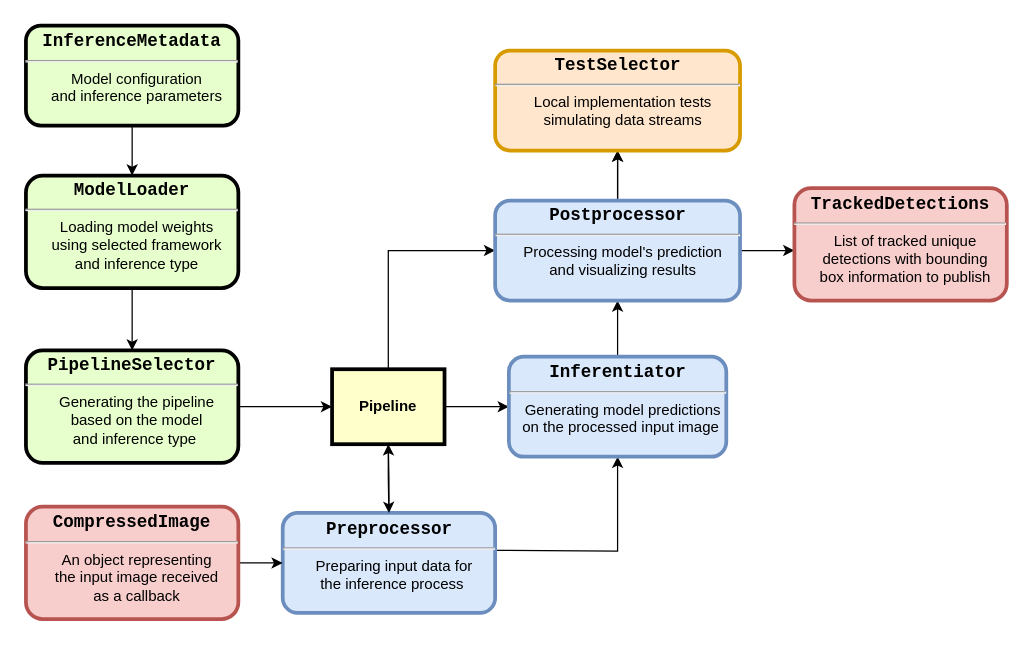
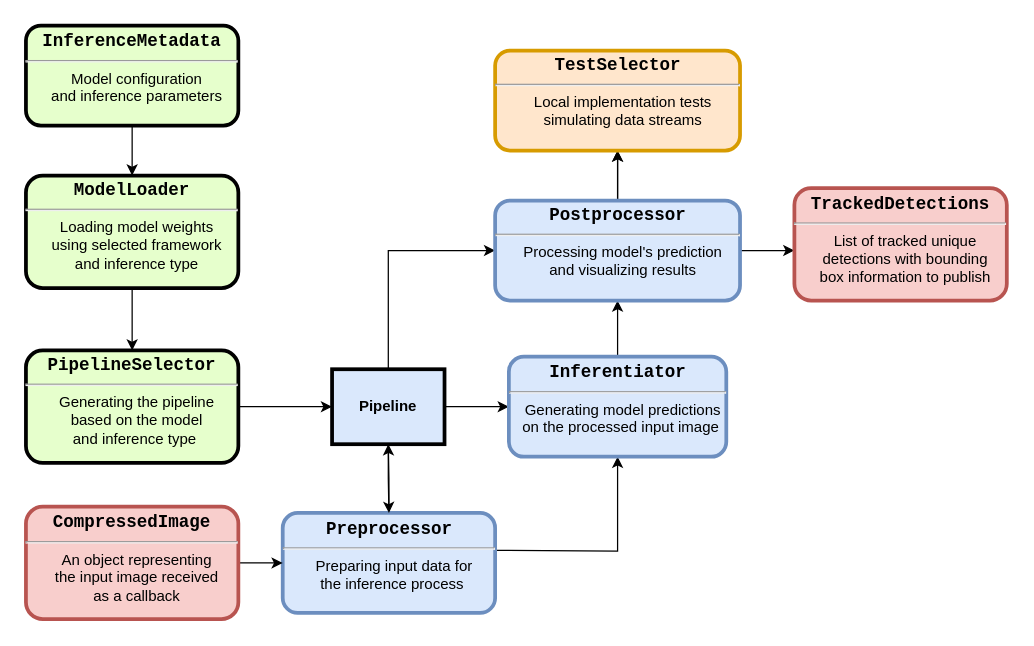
  <mxCell id="0" />
  <mxCell id="1" parent="0" />
  <mxCell id="2" value="" style="edgeStyle=orthogonalEdgeStyle;rounded=0;orthogonalLoop=1;jettySize=auto;html=1;fontFamily=Courier New;" edge="1" parent="1" source="3" target="5"><mxGeometry relative="1" as="geometry" /></mxCell>
  <mxCell id="3" value="&lt;p style=&quot;margin: 4px 0px 0px; text-align: center;&quot;&gt;&lt;font style=&quot;font-size: 14px;&quot;&gt;&lt;span style=&quot;font-family: &amp;quot;Courier New&amp;quot;;&quot;&gt;InferenceMetadata&lt;/span&gt;&lt;span style=&quot;text-decoration-line: underline;&quot;&gt;&lt;br&gt;&lt;/span&gt;&lt;/font&gt;&lt;/p&gt;&lt;hr&gt;&lt;p style=&quot;margin: 0px; margin-left: 8px;&quot;&gt;&lt;span style=&quot;font-weight: normal;&quot;&gt;Model configuration&lt;/span&gt;&lt;/p&gt;&lt;p style=&quot;margin: 0px; margin-left: 8px;&quot;&gt;&lt;span style=&quot;font-weight: normal;&quot;&gt;and inference parameters&lt;/span&gt;&lt;/p&gt;" style="verticalAlign=middle;align=center;overflow=fill;fontSize=12;fontFamily=Helvetica;html=1;rounded=1;fontStyle=1;strokeWidth=3;fillColor=#E6FFCC" vertex="1" parent="1"><mxGeometry x="20" y="20" width="170" height="80" as="geometry" /></mxCell>
  <mxCell id="4" value="" style="edgeStyle=orthogonalEdgeStyle;rounded=0;orthogonalLoop=1;jettySize=auto;html=1;fontFamily=Helvetica;fontSize=14;" edge="1" parent="1" source="5" target="7"><mxGeometry relative="1" as="geometry" /></mxCell>
  <mxCell id="5" value="&lt;p style=&quot;margin: 4px 0px 0px; text-align: center;&quot;&gt;&lt;span style=&quot;font-family: &amp;quot;Courier New&amp;quot;;&quot;&gt;&lt;font style=&quot;font-size: 14px;&quot;&gt;ModelLoader&lt;/font&gt;&lt;/span&gt;&lt;strong style=&quot;text-decoration-line: underline;&quot;&gt;&lt;br&gt;&lt;/strong&gt;&lt;/p&gt;&lt;hr&gt;&lt;p style=&quot;margin: 0px; margin-left: 8px;&quot;&gt;&lt;span style=&quot;font-weight: normal;&quot;&gt;Loading model weights&lt;/span&gt;&lt;/p&gt;&lt;p style=&quot;margin: 0px; margin-left: 8px;&quot;&gt;&lt;span style=&quot;font-weight: normal;&quot;&gt;using selected framework&lt;/span&gt;&lt;/p&gt;&lt;p style=&quot;margin: 0px; margin-left: 8px;&quot;&gt;&lt;span style=&quot;font-weight: normal;&quot;&gt;and inference type&lt;/span&gt;&lt;/p&gt;" style="verticalAlign=middle;align=center;overflow=fill;fontSize=12;fontFamily=Helvetica;html=1;rounded=1;fontStyle=1;strokeWidth=3;fillColor=#E6FFCC" vertex="1" parent="1"><mxGeometry x="20" y="140" width="170" height="90" as="geometry" /></mxCell>
  <mxCell id="6" value="" style="edgeStyle=orthogonalEdgeStyle;rounded=0;orthogonalLoop=1;jettySize=auto;html=1;fontFamily=Helvetica;fontSize=14;" edge="1" parent="1" source="7" target="14"><mxGeometry relative="1" as="geometry" /></mxCell>
  <mxCell id="7" value="&lt;p style=&quot;margin: 4px 0px 0px; text-align: center;&quot;&gt;&lt;span style=&quot;font-family: &amp;quot;Courier New&amp;quot;;&quot;&gt;&lt;font style=&quot;font-size: 14px;&quot;&gt;PipelineSelector&lt;/font&gt;&lt;/span&gt;&lt;strong style=&quot;text-decoration-line: underline;&quot;&gt;&lt;br&gt;&lt;/strong&gt;&lt;/p&gt;&lt;hr&gt;&lt;p style=&quot;margin: 0px; margin-left: 8px;&quot;&gt;&lt;span style=&quot;font-weight: 400;&quot;&gt;Generating the pipeline&lt;/span&gt;&lt;/p&gt;&lt;p style=&quot;margin: 0px; margin-left: 8px;&quot;&gt;&lt;span style=&quot;font-weight: 400;&quot;&gt;based on the model&lt;/span&gt;&lt;/p&gt;&lt;p style=&quot;margin: 0px; margin-left: 8px;&quot;&gt;&lt;span style=&quot;font-weight: 400;&quot;&gt;and inference type&amp;nbsp;&lt;/span&gt;&lt;/p&gt;" style="verticalAlign=middle;align=center;overflow=fill;fontSize=12;fontFamily=Helvetica;html=1;rounded=1;fontStyle=1;strokeWidth=3;fillColor=#E6FFCC" vertex="1" parent="1"><mxGeometry x="20" y="280" width="170" height="90" as="geometry" /></mxCell>
  <mxCell id="8" style="edgeStyle=orthogonalEdgeStyle;rounded=0;orthogonalLoop=1;jettySize=auto;html=1;entryX=0.5;entryY=1;entryDx=0;entryDy=0;fontFamily=Helvetica;fontSize=14;" edge="1" parent="1" target="16"><mxGeometry relative="1" as="geometry"><mxPoint x="395" y="440" as="sourcePoint" /></mxGeometry></mxCell>
  <mxCell id="9" value="" style="edgeStyle=orthogonalEdgeStyle;rounded=0;orthogonalLoop=1;jettySize=auto;html=1;fontFamily=Courier New;fontSize=14;" edge="1" parent="1" source="10" target="14"><mxGeometry relative="1" as="geometry" /></mxCell>
  <mxCell id="10" value="&lt;p style=&quot;margin: 4px 0px 0px; text-align: center;&quot;&gt;&lt;strong style=&quot;font-size: 14px;&quot;&gt;&lt;font style=&quot;&quot; face=&quot;Courier New&quot;&gt;Preprocessor&lt;/font&gt;&lt;/strong&gt;&lt;/p&gt;&lt;hr&gt;&lt;p style=&quot;margin: 0px; margin-left: 8px;&quot;&gt;&lt;span style=&quot;font-weight: 400; background-color: initial;&quot;&gt;Preparing input data for&lt;/span&gt;&lt;/p&gt;&lt;p style=&quot;margin: 0px; margin-left: 8px;&quot;&gt;&lt;span style=&quot;background-color: initial; font-weight: 400;&quot;&gt;the inference process&amp;nbsp;&lt;/span&gt;&lt;/p&gt;" style="verticalAlign=middle;align=center;overflow=fill;fontSize=12;fontFamily=Helvetica;html=1;rounded=1;fontStyle=1;strokeWidth=3;fillColor=#dae8fc;strokeColor=#6c8ebf;" vertex="1" parent="1"><mxGeometry x="225.5" y="410" width="170" height="80" as="geometry" /></mxCell>
  <mxCell id="11" value="" style="edgeStyle=orthogonalEdgeStyle;rounded=0;orthogonalLoop=1;jettySize=auto;html=1;fontFamily=Helvetica;fontSize=14;entryX=0.5;entryY=0;entryDx=0;entryDy=0;" edge="1" parent="1" source="14" target="10"><mxGeometry relative="1" as="geometry"><mxPoint x="310" y="400" as="targetPoint" /></mxGeometry></mxCell>
  <mxCell id="12" value="" style="edgeStyle=orthogonalEdgeStyle;rounded=0;orthogonalLoop=1;jettySize=auto;html=1;fontFamily=Helvetica;fontSize=14;" edge="1" parent="1" source="14" target="16"><mxGeometry relative="1" as="geometry" /></mxCell>
  <mxCell id="13" value="" style="edgeStyle=orthogonalEdgeStyle;rounded=0;orthogonalLoop=1;jettySize=auto;html=1;fontFamily=Helvetica;fontSize=14;entryX=0;entryY=0.5;entryDx=0;entryDy=0;" edge="1" parent="1" source="14" target="20"><mxGeometry relative="1" as="geometry"><Array as="points"><mxPoint x="310" y="200" /></Array></mxGeometry></mxCell>
- <mxCell id="14" value="Pipeline" style="whiteSpace=wrap;align=center;verticalAlign=middle;fontStyle=1;strokeWidth=3;fillColor=#FFFFCC" vertex="1" parent="1"><mxGeometry x="265" y="295" width="90" height="60" as="geometry" /></mxCell>
+ <mxCell id="14" value="Pipeline" style="whiteSpace=wrap;align=center;verticalAlign=middle;fontStyle=1;strokeWidth=3;fillColor=#dae8fc;" vertex="1" parent="1"><mxGeometry x="265" y="295" width="90" height="60" as="geometry" /></mxCell>
  <mxCell id="15" value="" style="edgeStyle=orthogonalEdgeStyle;rounded=0;orthogonalLoop=1;jettySize=auto;html=1;fontFamily=Courier New;fontSize=14;" edge="1" parent="1" source="16" target="20"><mxGeometry relative="1" as="geometry" /></mxCell>
  <mxCell id="16" value="&lt;p style=&quot;margin: 4px 0px 0px; text-align: center;&quot;&gt;&lt;strong style=&quot;font-size: 14px;&quot;&gt;&lt;font style=&quot;&quot; face=&quot;Courier New&quot;&gt;Inferentiator&lt;/font&gt;&lt;/strong&gt;&lt;/p&gt;&lt;hr&gt;&lt;p style=&quot;margin: 0px; margin-left: 8px;&quot;&gt;&lt;span style=&quot;background-color: initial; font-weight: 400;&quot;&gt;Generating model predictions&lt;/span&gt;&lt;/p&gt;&lt;p style=&quot;margin: 0px; margin-left: 8px;&quot;&gt;&lt;span style=&quot;background-color: initial; font-weight: 400;&quot;&gt;on the processed input image&amp;nbsp;&lt;/span&gt;&lt;br&gt;&lt;/p&gt;" style="verticalAlign=middle;align=center;overflow=fill;fontSize=12;fontFamily=Helvetica;html=1;rounded=1;fontStyle=1;strokeWidth=3;fillColor=#dae8fc;strokeColor=#6c8ebf;" vertex="1" parent="1"><mxGeometry x="406.5" y="285" width="174" height="80" as="geometry" /></mxCell>
  <mxCell id="17" value="" style="edgeStyle=orthogonalEdgeStyle;rounded=0;orthogonalLoop=1;jettySize=auto;html=1;fontFamily=Helvetica;fontSize=14;" edge="1" parent="1" source="20" target="21"><mxGeometry relative="1" as="geometry" /></mxCell>
  <mxCell id="18" value="" style="edgeStyle=orthogonalEdgeStyle;rounded=0;orthogonalLoop=1;jettySize=auto;html=1;fontFamily=Helvetica;fontSize=14;" edge="1" parent="1" source="20" target="21"><mxGeometry relative="1" as="geometry" /></mxCell>
  <mxCell id="19" value="" style="edgeStyle=orthogonalEdgeStyle;rounded=0;orthogonalLoop=1;jettySize=auto;html=1;fontFamily=Helvetica;fontSize=14;" edge="1" parent="1" source="20"><mxGeometry relative="1" as="geometry"><mxPoint x="635" y="200" as="targetPoint" /></mxGeometry></mxCell>
  <mxCell id="20" value="&lt;p style=&quot;margin: 4px 0px 0px; text-align: center;&quot;&gt;&lt;font face=&quot;Courier New&quot;&gt;&lt;span style=&quot;font-size: 14px;&quot;&gt;Postprocessor&lt;/span&gt;&lt;/font&gt;&lt;/p&gt;&lt;hr&gt;&lt;p style=&quot;margin: 0px; margin-left: 8px;&quot;&gt;&lt;span style=&quot;font-weight: normal;&quot;&gt;Processing model's prediction&lt;/span&gt;&lt;/p&gt;&lt;p style=&quot;margin: 0px; margin-left: 8px;&quot;&gt;&lt;span style=&quot;font-weight: normal;&quot;&gt;and visualizing results&lt;/span&gt;&lt;/p&gt;" style="verticalAlign=middle;align=center;overflow=fill;fontSize=12;fontFamily=Helvetica;html=1;rounded=1;fontStyle=1;strokeWidth=3;fillColor=#dae8fc;strokeColor=#6c8ebf;" vertex="1" parent="1"><mxGeometry x="395.5" y="160" width="196" height="80" as="geometry" /></mxCell>
  <mxCell id="21" value="&lt;p style=&quot;margin: 4px 0px 0px; text-align: center;&quot;&gt;&lt;font face=&quot;Courier New&quot;&gt;&lt;span style=&quot;font-size: 14px;&quot;&gt;TestSelector&lt;/span&gt;&lt;/font&gt;&lt;/p&gt;&lt;hr&gt;&lt;p style=&quot;margin: 0px; margin-left: 8px;&quot;&gt;&lt;span style=&quot;font-weight: 400;&quot;&gt;Local implementation tests&lt;/span&gt;&lt;/p&gt;&lt;p style=&quot;margin: 0px; margin-left: 8px;&quot;&gt;&lt;span style=&quot;font-weight: 400;&quot;&gt;simulating data streams&lt;/span&gt;&lt;/p&gt;" style="verticalAlign=middle;align=center;overflow=fill;fontSize=12;fontFamily=Helvetica;html=1;rounded=1;fontStyle=1;strokeWidth=3;fillColor=#ffe6cc;strokeColor=#d79b00;" vertex="1" parent="1"><mxGeometry x="395.5" y="40" width="196" height="80" as="geometry" /></mxCell>
  <mxCell id="22" value="" style="edgeStyle=orthogonalEdgeStyle;rounded=0;orthogonalLoop=1;jettySize=auto;html=1;fontFamily=Courier New;fontSize=14;" edge="1" parent="1" source="23" target="10"><mxGeometry relative="1" as="geometry" /></mxCell>
  <mxCell id="23" value="&lt;p style=&quot;margin: 4px 0px 0px; text-align: center;&quot;&gt;&lt;strong style=&quot;font-size: 14px;&quot;&gt;&lt;font style=&quot;&quot; face=&quot;Courier New&quot;&gt;CompressedImage&lt;/font&gt;&lt;/strong&gt;&lt;/p&gt;&lt;hr&gt;&lt;p style=&quot;margin: 0px; margin-left: 8px;&quot;&gt;&lt;span style=&quot;background-color: initial; font-weight: 400;&quot;&gt;An object representing&lt;/span&gt;&lt;/p&gt;&lt;p style=&quot;margin: 0px; margin-left: 8px;&quot;&gt;&lt;span style=&quot;background-color: initial; font-weight: 400;&quot;&gt;the input image received&lt;/span&gt;&lt;/p&gt;&lt;p style=&quot;margin: 0px; margin-left: 8px;&quot;&gt;&lt;span style=&quot;background-color: initial; font-weight: 400;&quot;&gt;as a callback&lt;/span&gt;&lt;br&gt;&lt;/p&gt;" style="verticalAlign=middle;align=center;overflow=fill;fontSize=12;fontFamily=Helvetica;html=1;rounded=1;fontStyle=1;strokeWidth=3;fillColor=#f8cecc;strokeColor=#b85450;" vertex="1" parent="1"><mxGeometry x="20" y="405" width="170" height="90" as="geometry" /></mxCell>
  <mxCell id="24" value="&lt;p style=&quot;margin: 4px 0px 0px; text-align: center;&quot;&gt;&lt;strong style=&quot;font-size: 14px;&quot;&gt;&lt;font style=&quot;&quot; face=&quot;Courier New&quot;&gt;TrackedDetections&lt;/font&gt;&lt;/strong&gt;&lt;/p&gt;&lt;hr&gt;&lt;p style=&quot;margin: 0px; margin-left: 8px;&quot;&gt;&lt;span style=&quot;font-weight: 400;&quot;&gt;List of tracked unique&lt;/span&gt;&lt;/p&gt;&lt;p style=&quot;margin: 0px; margin-left: 8px;&quot;&gt;&lt;span style=&quot;font-weight: 400;&quot;&gt;detections with bounding&lt;/span&gt;&lt;/p&gt;&lt;p style=&quot;margin: 0px; margin-left: 8px;&quot;&gt;&lt;span style=&quot;font-weight: 400;&quot;&gt;box information to publish&lt;/span&gt;&lt;/p&gt;&lt;p style=&quot;margin: 0px; margin-left: 8px;&quot;&gt;&lt;br&gt;&lt;/p&gt;" style="verticalAlign=middle;align=center;overflow=fill;fontSize=12;fontFamily=Helvetica;html=1;rounded=1;fontStyle=1;strokeWidth=3;fillColor=#f8cecc;strokeColor=#b85450;" vertex="1" parent="1"><mxGeometry x="635" y="150" width="170" height="90" as="geometry" /></mxCell>
